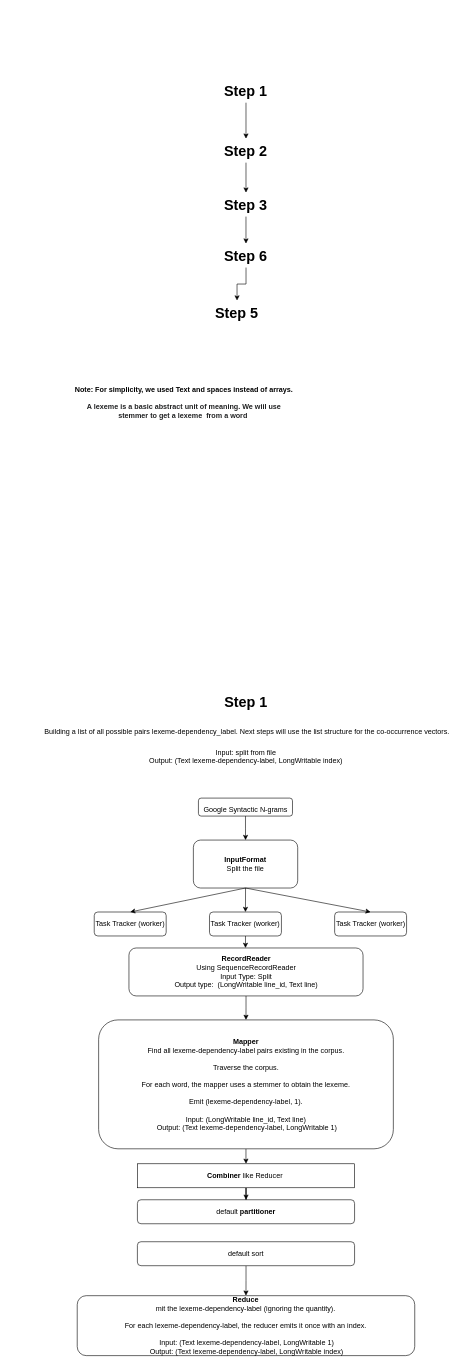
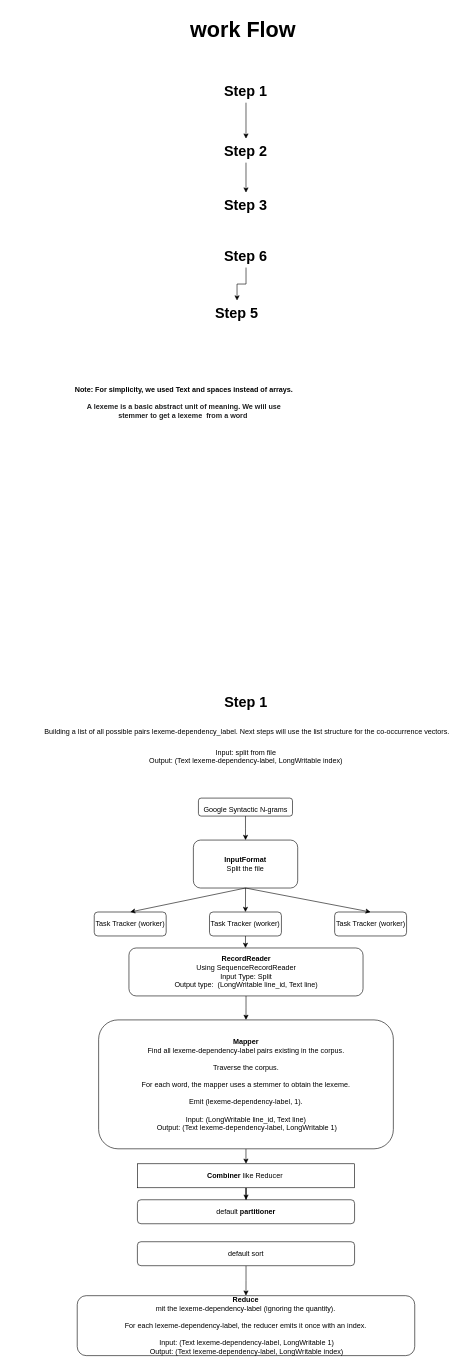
  <mxCell id="0" />
  <mxCell id="1" parent="0" />
  <mxCell id="2" value="" style="edgeStyle=orthogonalEdgeStyle;rounded=0;orthogonalLoop=1;jettySize=auto;html=1;" edge="1" parent="1" source="3" target="10"><mxGeometry relative="1" as="geometry" /></mxCell>
  <mxCell id="3" value="&lt;h1 style=&quot;margin-top: 0px;&quot;&gt;&lt;span style=&quot;background-color: initial;&quot;&gt;Step 1&lt;/span&gt;&lt;/h1&gt;" style="text;html=1;whiteSpace=wrap;overflow=hidden;rounded=0;align=center;" vertex="1" parent="1"><mxGeometry x="337.21" y="130" width="145.25" height="40" as="geometry" /></mxCell>
+ <mxCell id="4" value="&lt;h1 style=&quot;margin-top: 0px;&quot;&gt;&lt;font style=&quot;font-size: 36px;&quot;&gt;&lt;span style=&quot;background-color: initial;&quot;&gt;work Flow&lt;/span&gt;&lt;span style=&quot;background-color: initial; font-weight: 400;&quot;&gt;&amp;nbsp;&lt;/span&gt;&lt;/font&gt;&lt;/h1&gt;" style="text;html=1;whiteSpace=wrap;overflow=hidden;rounded=0;align=center;" vertex="1" parent="1"><mxGeometry x="294.83" y="20" width="230" height="50" as="geometry" /></mxCell>
  <mxCell id="5" value="" style="edgeStyle=orthogonalEdgeStyle;rounded=0;orthogonalLoop=1;jettySize=auto;html=1;" edge="1" parent="1" source="6" target="8"><mxGeometry relative="1" as="geometry" /></mxCell>
  <mxCell id="6" value="&lt;h1 style=&quot;margin-top: 0px;&quot;&gt;&lt;span style=&quot;background-color: initial;&quot;&gt;Step 6&lt;/span&gt;&lt;/h1&gt;" style="text;html=1;whiteSpace=wrap;overflow=hidden;rounded=0;align=center;" vertex="1" parent="1"><mxGeometry x="337.21" y="405" width="145.25" height="40" as="geometry" /></mxCell>
  <mxCell id="7" value="&lt;b&gt;Note: For simplicity, we used Text and spaces instead of arrays.&lt;/b&gt;&lt;div&gt;&lt;b&gt;&lt;br&gt;&lt;/b&gt;&lt;/div&gt;&lt;div&gt;&lt;font&gt;&lt;b&gt;&lt;span style=&quot;color: rgb(32, 33, 34); font-family: sans-serif; text-align: start; text-wrap-mode: wrap; background-color: rgb(255, 255, 255);&quot;&gt;A&amp;nbsp;&lt;/span&gt;&lt;span style=&quot;color: rgb(32, 33, 34); font-family: sans-serif; text-align: start; text-wrap-mode: wrap; background-color: rgb(255, 255, 255);&quot;&gt;lexeme&lt;/span&gt;&lt;span style=&quot;color: rgb(32, 33, 34); font-family: sans-serif; text-align: start; text-wrap-mode: wrap; background-color: rgb(255, 255, 255);&quot;&gt;&amp;nbsp;is a basic abstract unit of meaning.&amp;nbsp;&lt;/span&gt;&lt;/b&gt;&lt;/font&gt;&lt;b style=&quot;background-color: transparent; color: light-dark(rgb(0, 0, 0), rgb(255, 255, 255));&quot;&gt;&lt;span style=&quot;color: rgb(32, 33, 34); font-family: sans-serif; text-align: start; text-wrap-mode: wrap; background-color: rgb(255, 255, 255);&quot;&gt;We wiil use stemmer to get a&amp;nbsp;&lt;/span&gt;&lt;span style=&quot;text-wrap-mode: wrap; color: rgb(32, 33, 34); font-family: sans-serif; text-align: start; background-color: rgb(255, 255, 255);&quot;&gt;lexeme&lt;/span&gt;&lt;span style=&quot;text-wrap-mode: wrap; color: rgb(32, 33, 34); font-family: sans-serif; text-align: start; background-color: rgb(255, 255, 255);&quot;&gt;&amp;nbsp; from a word&lt;/span&gt;&lt;span style=&quot;background-color: light-dark(rgb(255, 255, 255), rgb(18, 18, 18)); color: light-dark(rgb(32, 33, 34), rgb(208, 209, 210)); font-family: sans-serif; text-align: start; text-wrap-mode: wrap;&quot;&gt;&amp;nbsp;&lt;/span&gt;&lt;/b&gt;&lt;/div&gt;" style="text;html=1;align=center;verticalAlign=middle;resizable=0;points=[];autosize=1;strokeColor=none;fillColor=none;" vertex="1" parent="1"><mxGeometry x="20.96" y="640" width="570" height="60" as="geometry" /></mxCell>
  <mxCell id="8" value="&lt;h1 style=&quot;margin-top: 0px;&quot;&gt;&lt;span style=&quot;background-color: initial;&quot;&gt;Step 5&lt;/span&gt;&lt;/h1&gt;" style="text;html=1;whiteSpace=wrap;overflow=hidden;rounded=0;align=center;" vertex="1" parent="1"><mxGeometry x="322.21" y="500" width="145.25" height="40" as="geometry" /></mxCell>
  <mxCell id="9" value="" style="edgeStyle=orthogonalEdgeStyle;rounded=0;orthogonalLoop=1;jettySize=auto;html=1;" edge="1" parent="1" source="10" target="12"><mxGeometry relative="1" as="geometry" /></mxCell>
  <mxCell id="10" value="&lt;h1 style=&quot;margin-top: 0px;&quot;&gt;&lt;span style=&quot;background-color: initial;&quot;&gt;Step 2&lt;/span&gt;&lt;/h1&gt;" style="text;html=1;whiteSpace=wrap;overflow=hidden;rounded=0;align=center;" vertex="1" parent="1"><mxGeometry x="337.21" y="230" width="145.25" height="40" as="geometry" /></mxCell>
- <mxCell id="11" value="" style="edgeStyle=orthogonalEdgeStyle;rounded=0;orthogonalLoop=1;jettySize=auto;html=1;" edge="1" parent="1" source="12" target="6"><mxGeometry relative="1" as="geometry" /></mxCell>
  <mxCell id="12" value="&lt;h1 style=&quot;margin-top: 0px;&quot;&gt;&lt;span style=&quot;background-color: initial;&quot;&gt;Step 3&lt;/span&gt;&lt;/h1&gt;" style="text;html=1;whiteSpace=wrap;overflow=hidden;rounded=0;align=center;" vertex="1" parent="1"><mxGeometry x="337.2" y="320" width="145.25" height="40" as="geometry" /></mxCell>
  <mxCell id="13" value="" style="edgeStyle=orthogonalEdgeStyle;rounded=0;orthogonalLoop=1;jettySize=auto;html=1;" edge="1" parent="1" source="14" target="17"><mxGeometry relative="1" as="geometry" /></mxCell>
  <mxCell id="14" value="&lt;h1 style=&quot;text-align: start;&quot;&gt;&lt;font style=&quot;font-size: 12px; font-weight: normal;&quot; face=&quot;Helvetica&quot;&gt;Google Syntactic&amp;nbsp;&lt;/font&gt;&lt;span style=&quot;font-size: 12px; font-weight: normal; background-color: transparent; color: light-dark(rgb(0, 0, 0), rgb(255, 255, 255));&quot;&gt;N-grams&lt;/span&gt;&lt;/h1&gt;" style="rounded=1;whiteSpace=wrap;html=1;fontSize=12;glass=0;strokeWidth=1;shadow=0;" vertex="1" parent="1"><mxGeometry x="330.5" y="1330" width="156.92" height="30" as="geometry" /></mxCell>
  <mxCell id="15" value="" style="edgeStyle=orthogonalEdgeStyle;rounded=0;orthogonalLoop=1;jettySize=auto;html=1;" edge="1" parent="1" source="16" target="26"><mxGeometry relative="1" as="geometry" /></mxCell>
  <mxCell id="16" value="&lt;b&gt;RecordReader&lt;br&gt;&lt;/b&gt;Using&amp;nbsp;&lt;span style=&quot;background-color: light-dark(rgb(255, 255, 255), rgb(18, 18, 18)); text-align: start;&quot;&gt;&lt;font style=&quot;color: light-dark(rgb(0, 0, 0), rgb(164, 185, 201));&quot;&gt;Sequence&lt;/font&gt;&lt;/span&gt;RecordReader&lt;div&gt;Input Type: Split&lt;/div&gt;&lt;div&gt;Output type:&amp;nbsp;&amp;nbsp;&lt;span style=&quot;background-color: initial;&quot;&gt;(LongWritable&amp;nbsp;&lt;/span&gt;line_id&lt;span style=&quot;background-color: initial;&quot;&gt;, Text line)&lt;/span&gt;&lt;/div&gt;" style="rounded=1;whiteSpace=wrap;html=1;fontSize=12;glass=0;strokeWidth=1;shadow=0;" vertex="1" parent="1"><mxGeometry x="214.59" y="1580" width="390.5" height="80" as="geometry" /></mxCell>
  <mxCell id="17" value="&lt;b&gt;InputFormat&lt;br&gt;&lt;/b&gt;Split the file" style="rounded=1;whiteSpace=wrap;html=1;fontSize=12;glass=0;strokeWidth=1;shadow=0;" vertex="1" parent="1"><mxGeometry x="322.08" y="1400" width="174" height="80" as="geometry" /></mxCell>
  <mxCell id="18" value="Task Tracker (worker)" style="rounded=1;whiteSpace=wrap;html=1;fontSize=12;glass=0;strokeWidth=1;shadow=0;" vertex="1" parent="1"><mxGeometry x="156.71" y="1520" width="120" height="40" as="geometry" /></mxCell>
  <mxCell id="19" value="" style="edgeStyle=orthogonalEdgeStyle;rounded=0;orthogonalLoop=1;jettySize=auto;html=1;" edge="1" parent="1" source="20" target="16"><mxGeometry relative="1" as="geometry" /></mxCell>
  <mxCell id="20" value="Task Tracker (worker)" style="rounded=1;whiteSpace=wrap;html=1;fontSize=12;glass=0;strokeWidth=1;shadow=0;" vertex="1" parent="1"><mxGeometry x="348.96" y="1520" width="120" height="40" as="geometry" /></mxCell>
  <mxCell id="21" value="Task Tracker (worker)" style="rounded=1;whiteSpace=wrap;html=1;fontSize=12;glass=0;strokeWidth=1;shadow=0;" vertex="1" parent="1"><mxGeometry x="557.71" y="1520" width="120" height="40" as="geometry" /></mxCell>
  <mxCell id="22" value="" style="endArrow=classic;html=1;rounded=0;exitX=0.5;exitY=1;exitDx=0;exitDy=0;entryX=0.5;entryY=0;entryDx=0;entryDy=0;" edge="1" parent="1" source="17" target="18"><mxGeometry width="50" height="50" relative="1" as="geometry"><mxPoint x="387.83" y="1700" as="sourcePoint" /><mxPoint x="437.83" y="1650" as="targetPoint" /></mxGeometry></mxCell>
  <mxCell id="23" value="" style="endArrow=classic;html=1;rounded=0;exitX=0.5;exitY=1;exitDx=0;exitDy=0;entryX=0.5;entryY=0;entryDx=0;entryDy=0;" edge="1" parent="1" source="17" target="20"><mxGeometry width="50" height="50" relative="1" as="geometry"><mxPoint x="420.83" y="1630" as="sourcePoint" /><mxPoint x="314.83" y="1670" as="targetPoint" /></mxGeometry></mxCell>
  <mxCell id="24" value="" style="endArrow=classic;html=1;rounded=0;exitX=0.5;exitY=1;exitDx=0;exitDy=0;entryX=0.5;entryY=0;entryDx=0;entryDy=0;" edge="1" parent="1" source="17" target="21"><mxGeometry width="50" height="50" relative="1" as="geometry"><mxPoint x="420.83" y="1630" as="sourcePoint" /><mxPoint x="520.83" y="1670" as="targetPoint" /></mxGeometry></mxCell>
  <mxCell id="25" value="" style="edgeStyle=orthogonalEdgeStyle;rounded=0;orthogonalLoop=1;jettySize=auto;html=1;" edge="1" parent="1" source="26" target="33"><mxGeometry relative="1" as="geometry" /></mxCell>
  <mxCell id="26" value="&lt;b&gt;Mapper&lt;/b&gt;&lt;div&gt;Find all lexeme-dependency-label pairs existing in the corpus.&lt;br data-end=&quot;65&quot; data-start=&quot;62&quot;&gt;&lt;br&gt;Traverse the corpus.&lt;br data-end=&quot;88&quot; data-start=&quot;85&quot;&gt;&lt;br&gt;For each word, the mapper uses a stemmer to obtain the lexeme.&lt;br data-end=&quot;153&quot; data-start=&quot;150&quot;&gt;&lt;br&gt;Emit (lexeme-dependency-label, 1).&lt;br&gt;&lt;div&gt;&amp;nbsp;&lt;div&gt;&lt;div&gt;&lt;div&gt;Input: (&lt;span style=&quot;background-color: initial;&quot;&gt;LongWritable line_id, Text line)&lt;/span&gt;&lt;/div&gt;&lt;div&gt;&lt;span style=&quot;background-color: initial;&quot;&gt;&amp;nbsp;Output: (Text&amp;nbsp;&lt;/span&gt;lexeme-dependency-label&lt;span style=&quot;background-color: initial;&quot;&gt;,&amp;nbsp;&lt;/span&gt;&lt;span style=&quot;background-color: initial;&quot;&gt;Long&lt;/span&gt;Writable&amp;nbsp;1&lt;span style=&quot;background-color: initial;&quot;&gt;)&lt;/span&gt;&lt;/div&gt;&lt;/div&gt;&lt;/div&gt;&lt;/div&gt;&lt;/div&gt;" style="rounded=1;whiteSpace=wrap;html=1;fontSize=12;glass=0;strokeWidth=1;shadow=0;" vertex="1" parent="1"><mxGeometry x="164.03" y="1700" width="491.62" height="215" as="geometry" /></mxCell>
  <mxCell id="27" value="default &lt;b&gt;partitioner&lt;/b&gt;" style="rounded=1;whiteSpace=wrap;html=1;fontSize=12;glass=0;strokeWidth=1;shadow=0;" vertex="1" parent="1"><mxGeometry x="228.71" y="2000" width="362.25" height="40" as="geometry" /></mxCell>
  <mxCell id="28" value="&lt;b&gt;Reduce&lt;/b&gt;&lt;div&gt;mit the lexeme-dependency-label (ignoring the quantity).&lt;br data-end=&quot;60&quot; data-start=&quot;57&quot;&gt;&lt;br&gt;For each lexeme-dependency-label, the reducer emits it once with an index.&lt;/div&gt;&lt;div&gt;&lt;span style=&quot;background-color: transparent; color: light-dark(rgb(0, 0, 0), rgb(255, 255, 255));&quot;&gt;&amp;nbsp;&lt;/span&gt;&lt;/div&gt;&lt;div&gt;&lt;span style=&quot;background-color: initial;&quot;&gt;&amp;nbsp;Input: (Text&amp;nbsp;&lt;/span&gt;lexeme-dependency-label&lt;span style=&quot;background-color: initial;&quot;&gt;, Long&lt;/span&gt;Writable 1&lt;span style=&quot;background-color: initial;&quot;&gt;)&lt;/span&gt;&lt;span style=&quot;background-color: transparent; color: light-dark(rgb(0, 0, 0), rgb(255, 255, 255));&quot;&gt;&lt;/span&gt;&lt;/div&gt;&lt;div&gt;&lt;div&gt;&lt;div&gt;&lt;span style=&quot;background-color: initial;&quot;&gt;&amp;nbsp;Output: (Text&amp;nbsp;&lt;/span&gt;lexeme-dependency-label&lt;span style=&quot;background-color: initial;&quot;&gt;,&amp;nbsp;&lt;/span&gt;LongWritable&amp;nbsp;index&lt;span style=&quot;background-color: initial;&quot;&gt;)&lt;/span&gt;&lt;/div&gt;&lt;/div&gt;&lt;/div&gt;" style="rounded=1;whiteSpace=wrap;html=1;fontSize=12;glass=0;strokeWidth=1;shadow=0;" vertex="1" parent="1"><mxGeometry x="128.32" y="2160" width="563" height="100" as="geometry" /></mxCell>
  <mxCell id="29" value="&lt;h1 style=&quot;margin-top: 0px;&quot;&gt;&lt;span style=&quot;background-color: initial;&quot;&gt;Step 1&lt;/span&gt;&lt;/h1&gt;&lt;h1 style=&quot;margin-top: 0px;&quot;&gt;&lt;span style=&quot;font-size: 12px; font-weight: 400;&quot;&gt;&amp;nbsp;&lt;/span&gt;&lt;span style=&quot;background-color: transparent; font-size: 12px; font-weight: 400;&quot;&gt;Building a list of all possible pairs&amp;nbsp;&lt;/span&gt;&lt;span style=&quot;font-size: 12px; font-weight: 400;&quot;&gt;lexeme-dependency_label&lt;/span&gt;&lt;span style=&quot;background-color: transparent; font-size: 12px; font-weight: 400;&quot;&gt;. Next steps will use the list&amp;nbsp;&lt;/span&gt;&lt;span style=&quot;background-color: transparent; color: light-dark(rgb(0, 0, 0), rgb(255, 255, 255)); font-size: 12px; font-weight: 400;&quot;&gt;structure&lt;/span&gt;&lt;span style=&quot;background-color: transparent; color: light-dark(rgb(0, 0, 0), rgb(255, 255, 255)); font-size: 12px; font-weight: 400;&quot;&gt;&amp;nbsp;for the&amp;nbsp;&lt;/span&gt;&lt;span style=&quot;background-color: transparent; color: light-dark(rgb(0, 0, 0), rgb(255, 255, 255)); font-size: 12px; font-weight: 400;&quot;&gt;co-occurrence vectors.&lt;/span&gt;&lt;/h1&gt;&lt;div&gt;&lt;span style=&quot;background-color: transparent; color: light-dark(rgb(0, 0, 0), rgb(255, 255, 255));&quot;&gt;Input: split from file&lt;/span&gt;&lt;/div&gt;&lt;div&gt;Output:&amp;nbsp;&lt;span style=&quot;background-color: initial; color: light-dark(rgb(0, 0, 0), rgb(255, 255, 255));&quot;&gt;(Text&amp;nbsp;&lt;/span&gt;&lt;span style=&quot;background-color: transparent; color: light-dark(rgb(0, 0, 0), rgb(255, 255, 255));&quot;&gt;lexeme-dependency-label&lt;/span&gt;&lt;span style=&quot;background-color: initial; color: light-dark(rgb(0, 0, 0), rgb(255, 255, 255));&quot;&gt;,&amp;nbsp;&lt;/span&gt;&lt;span style=&quot;background-color: transparent; color: light-dark(rgb(0, 0, 0), rgb(255, 255, 255));&quot;&gt;LongWritable&amp;nbsp;index&lt;/span&gt;&lt;span style=&quot;background-color: initial; color: light-dark(rgb(0, 0, 0), rgb(255, 255, 255));&quot;&gt;)&lt;/span&gt;&lt;/div&gt;&lt;div&gt;&lt;br&gt;&lt;/div&gt;&lt;div&gt;&lt;span style=&quot;background-color: initial; font-size: 12px; font-weight: normal;&quot;&gt;&lt;br&gt;&lt;/span&gt;&lt;/div&gt;" style="text;html=1;whiteSpace=wrap;overflow=hidden;rounded=0;align=center;" vertex="1" parent="1"><mxGeometry x="67.92" width="683.83" height="140" as="geometry" y="1150" /></mxCell>
  <mxCell id="30" value="" style="edgeStyle=orthogonalEdgeStyle;rounded=0;orthogonalLoop=1;jettySize=auto;html=1;" edge="1" parent="1" source="31" target="28"><mxGeometry relative="1" as="geometry" /></mxCell>
  <mxCell id="31" value="default sort" style="rounded=1;whiteSpace=wrap;html=1;fontSize=12;glass=0;strokeWidth=1;shadow=0;" vertex="1" parent="1"><mxGeometry x="228.7" y="2070" width="362.25" height="40" as="geometry" /></mxCell>
  <mxCell id="32" value="" style="edgeStyle=orthogonalEdgeStyle;rounded=0;orthogonalLoop=1;jettySize=auto;html=1;" edge="1" parent="1" source="33" target="27"><mxGeometry relative="1" as="geometry" /></mxCell>
  <mxCell id="33" value="&lt;b&gt;Combiner &lt;/b&gt;like Reducer&amp;nbsp;" style="whiteSpace=wrap;html=1;fontSize=12;glass=0;strokeWidth=1;shadow=0;rounded=0;" vertex="1" parent="1"><mxGeometry x="228.71" y="1940" width="362.25" height="40" as="geometry" /></mxCell>
